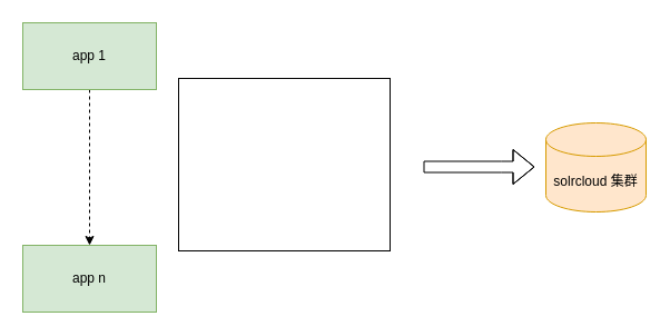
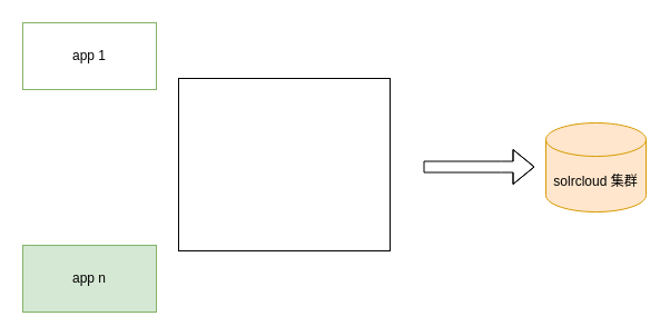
  <mxCell id="0" />
  <mxCell id="1" parent="0" />
- <mxCell id="2" value="" style="rounded=0;orthogonalLoop=1;jettySize=auto;html=1;dashed=1;" edge="1" parent="1" source="3" target="4"><mxGeometry relative="1" as="geometry" /></mxCell>
- <mxCell id="3" value="app 1" style="rounded=0;whiteSpace=wrap;html=1;fillColor=#d5e8d4;strokeColor=#82b366;" vertex="1" parent="1"><mxGeometry x="20" y="20" width="120" height="60" as="geometry" /></mxCell>
+ <mxCell id="3" value="app 1" style="rounded=0;whiteSpace=wrap;html=1;fillColor=#ffffff;strokeColor=#82b366;" vertex="1" parent="1"><mxGeometry x="20" y="20" width="120" height="60" as="geometry" /></mxCell>
  <mxCell id="4" value="app n" style="rounded=0;whiteSpace=wrap;html=1;fillColor=#d5e8d4;strokeColor=#82b366;" vertex="1" parent="1"><mxGeometry x="20" y="220" width="120" height="60" as="geometry" /></mxCell>
  <mxCell id="5" value="" style="shape=flexArrow;endArrow=classic;html=1;rounded=0;" edge="1" parent="1"><mxGeometry width="50" height="50" relative="1" as="geometry"><mxPoint x="380" y="149.5" as="sourcePoint" /><mxPoint x="480" y="149.5" as="targetPoint" /><Array as="points"><mxPoint x="450" y="149.5" /></Array></mxGeometry></mxCell>
  <mxCell id="6" value="solrcloud 集群" style="shape=cylinder3;whiteSpace=wrap;html=1;boundedLbl=1;backgroundOutline=1;size=15;fillColor=#ffe6cc;strokeColor=#d79b00;" vertex="1" parent="1"><mxGeometry x="490" y="110" width="90" height="80" as="geometry" /></mxCell>
  <mxCell id="7" value="" style="rounded=0;whiteSpace=wrap;html=1;" vertex="1" parent="1"><mxGeometry x="160" y="70" width="190" height="155" as="geometry" /></mxCell>
